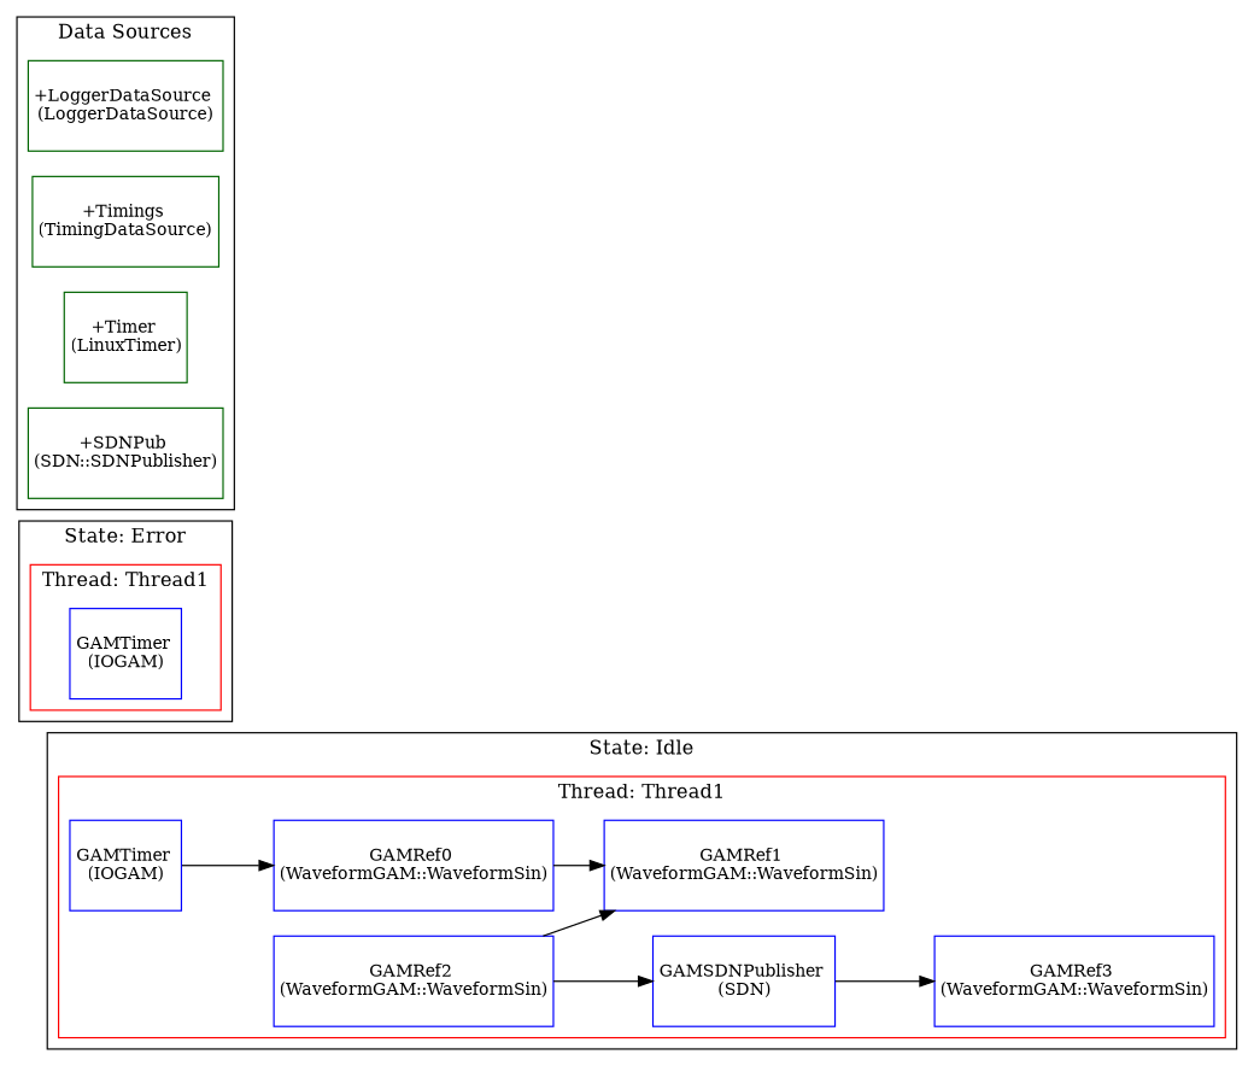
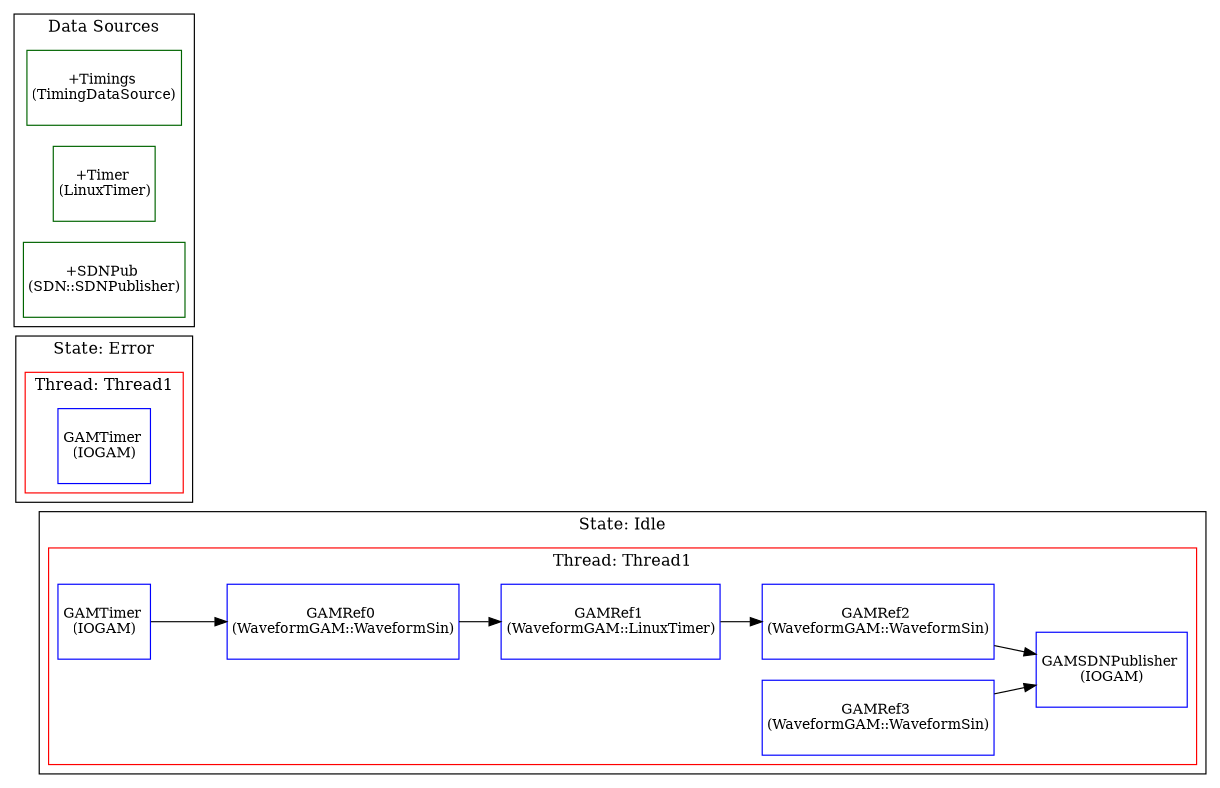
  digraph {
    concentrate=true
    rankdir=LR
    node [color=blue fillcolor=white margin=0 shape=box style=filled]
    n1 [label=<<TABLE border="0" cellborder="0"><TR><TD width="60" height="60"><font point-size="12">GAMTimer <BR/>(IOGAM)</font></TD></TR></TABLE>>]
    n2 [label=<<TABLE border="0" cellborder="0"><TR><TD width="60" height="60"><font point-size="12">GAMRef0 <BR/>(WaveformGAM::WaveformSin)</font></TD></TR></TABLE>>]
-   n3 [label=<<TABLE border="0" cellborder="0"><TR><TD width="60" height="60"><font point-size="12">GAMRef1 <BR/>(WaveformGAM::WaveformSin)</font></TD></TR></TABLE>>]
+   n3 [label=<<TABLE border="0" cellborder="0"><TR><TD width="60" height="60"><font point-size="12">GAMRef1 <BR/>(WaveformGAM::LinuxTimer)</font></TD></TR></TABLE>>]
    n4 [label=<<TABLE border="0" cellborder="0"><TR><TD width="60" height="60"><font point-size="12">GAMRef2 <BR/>(WaveformGAM::WaveformSin)</font></TD></TR></TABLE>>]
    n5 [label=<<TABLE border="0" cellborder="0"><TR><TD width="60" height="60"><font point-size="12">GAMRef3 <BR/>(WaveformGAM::WaveformSin)</font></TD></TR></TABLE>>]
-   n6 [label=<<TABLE border="0" cellborder="0"><TR><TD width="60" height="60"><font point-size="12">GAMSDNPublisher <BR/>(SDN)</font></TD></TR></TABLE>>]
+   n6 [label=<<TABLE border="0" cellborder="0"><TR><TD width="60" height="60"><font point-size="12">GAMSDNPublisher <BR/>(IOGAM)</font></TD></TR></TABLE>>]
    n7 [label=<<TABLE border="0" cellborder="0"><TR><TD width="60" height="60"><font point-size="12">GAMTimer <BR/>(IOGAM)</font></TD></TR></TABLE>>]
-   n8 [color=darkgreen label=<<TABLE border="0" cellborder="0"><TR><TD width="60" height="60"><font point-size="12">+LoggerDataSource <BR/>(LoggerDataSource)</font></TD></TR></TABLE>>]
    n9 [color=darkgreen label=<<TABLE border="0" cellborder="0"><TR><TD width="60" height="60"><font point-size="12">+Timings <BR/>(TimingDataSource)</font></TD></TR></TABLE>>]
    n10 [color=darkgreen label=<<TABLE border="0" cellborder="0"><TR><TD width="60" height="60"><font point-size="12">+Timer <BR/>(LinuxTimer)</font></TD></TR></TABLE>>]
    n11 [color=darkgreen label=<<TABLE border="0" cellborder="0"><TR><TD width="60" height="60"><font point-size="12">+SDNPub <BR/>(SDN::SDNPublisher)</font></TD></TR></TABLE>>]
    subgraph cluster_1 {
      label="State: Idle"
      subgraph cluster_2 {
        color=red
        label="Thread: Thread1"
        n1
        n2
        n3
        n4
        n5
        n6
      }
    }
    subgraph cluster_3 {
      label="State: Error"
      subgraph cluster_4 {
        color=red
        label="Thread: Thread1"
        n7
      }
    }
    subgraph cluster_5 {
      label="Data Sources"
-     n8
      n9
      n10
      n11
    }
    n1 -> n2
    n2 -> n3
-   n4 -> n3
+   n3 -> n4
    n4 -> n6
-   n6 -> n5
+   n5 -> n6
  }
